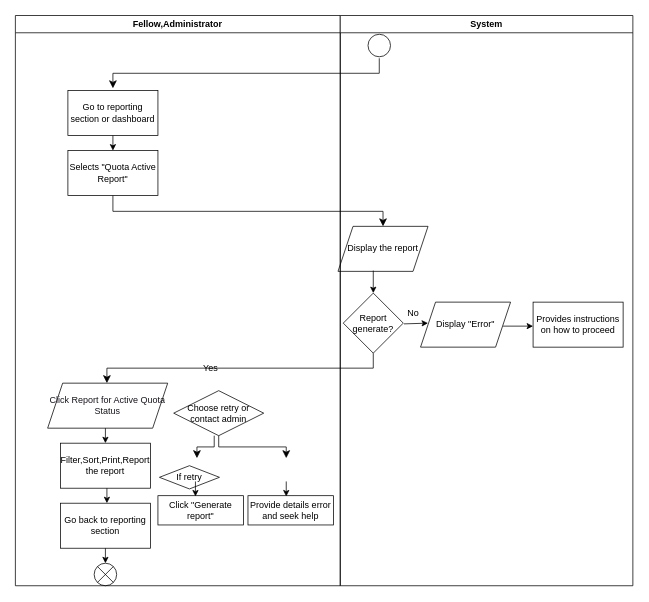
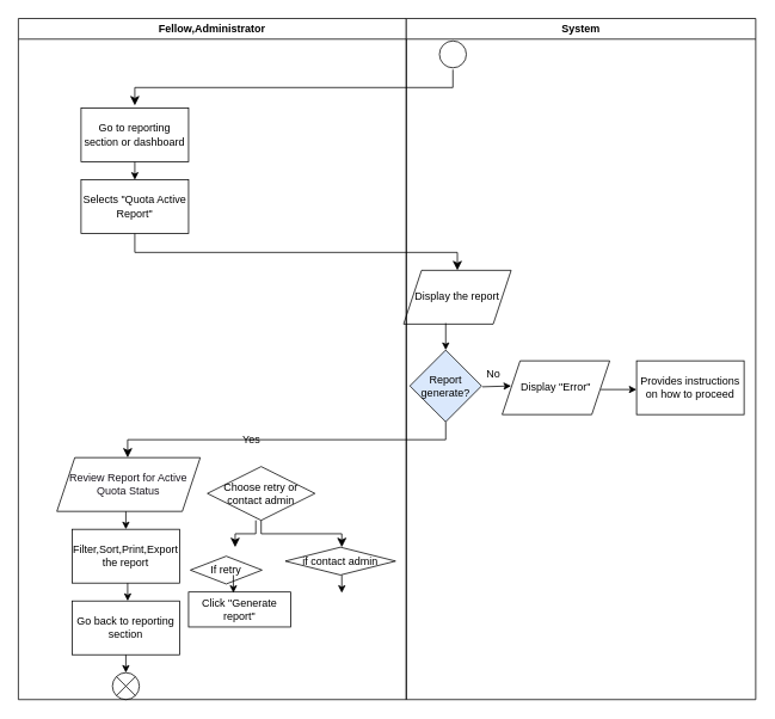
  <mxCell id="0" />
  <mxCell id="1" parent="0" />
  <mxCell id="2" value="" style="ellipse;" parent="1" vertex="1"><mxGeometry x="490" y="45" width="30" height="30" as="geometry" /></mxCell>
  <mxCell id="3" value="" style="edgeStyle=elbowEdgeStyle;elbow=vertical;endArrow=classic;html=1;curved=0;rounded=0;endSize=8;startSize=8;" parent="1" edge="1"><mxGeometry width="50" height="50" relative="1" as="geometry"><mxPoint x="505" y="77" as="sourcePoint" /><mxPoint x="150" y="117" as="targetPoint" /></mxGeometry></mxCell>
  <mxCell id="4" value="Go to reporting section or dashboard" style="rounded=0;whiteSpace=wrap;html=1;" parent="1" vertex="1"><mxGeometry x="90" y="120" width="120" height="60" as="geometry" /></mxCell>
  <mxCell id="5" value="" style="endArrow=classic;html=1;" parent="1" edge="1"><mxGeometry width="50" height="50" relative="1" as="geometry"><mxPoint x="150" y="180" as="sourcePoint" /><mxPoint x="150" y="200" as="targetPoint" /></mxGeometry></mxCell>
  <mxCell id="6" value="Selects &quot;Quota Active Report&quot;" style="rounded=0;whiteSpace=wrap;html=1;" parent="1" vertex="1"><mxGeometry x="90" y="200" width="120" height="60" as="geometry" /></mxCell>
  <mxCell id="7" value="" style="edgeStyle=elbowEdgeStyle;elbow=vertical;endArrow=classic;html=1;curved=0;rounded=0;endSize=8;startSize=8;entryX=0.5;entryY=0;entryDx=0;entryDy=0;" parent="1" target="8" edge="1"><mxGeometry width="50" height="50" relative="1" as="geometry"><mxPoint x="150" y="260" as="sourcePoint" /><mxPoint x="510" y="280" as="targetPoint" /><Array as="points" /></mxGeometry></mxCell>
  <mxCell id="8" value="Display the report" style="shape=parallelogram;perimeter=parallelogramPerimeter;whiteSpace=wrap;html=1;fixedSize=1;" parent="1" vertex="1"><mxGeometry x="450" y="301" width="120" height="60" as="geometry" /></mxCell>
  <mxCell id="9" value="" style="endArrow=classic;html=1;" parent="1" edge="1"><mxGeometry width="50" height="50" relative="1" as="geometry"><mxPoint x="497" y="360" as="sourcePoint" /><mxPoint x="497" y="390" as="targetPoint" /></mxGeometry></mxCell>
- <mxCell id="10" value="Report generate?" style="rhombus;whiteSpace=wrap;html=1;" parent="1" vertex="1"><mxGeometry x="457" y="390" width="80" height="80" as="geometry" /></mxCell>
+ <mxCell id="10" value="Report generate?" style="rhombus;whiteSpace=wrap;html=1;fillColor=#dae8fc;" parent="1" vertex="1"><mxGeometry x="457" y="390" width="80" height="80" as="geometry" /></mxCell>
  <mxCell id="11" value="" style="edgeStyle=elbowEdgeStyle;elbow=vertical;endArrow=classic;html=1;curved=0;rounded=0;endSize=8;startSize=8;" parent="1" edge="1"><mxGeometry width="50" height="50" relative="1" as="geometry"><mxPoint x="497" y="470" as="sourcePoint" /><mxPoint x="142" y="510" as="targetPoint" /></mxGeometry></mxCell>
- <mxCell id="12" value="&lt;font color=&quot;#18141d&quot;&gt;Click Report for Active Quota Status&lt;/font&gt;" style="shape=parallelogram;perimeter=parallelogramPerimeter;whiteSpace=wrap;html=1;fixedSize=1;fontFamily=Helvetica;fontSize=12;fontColor=rgb(240, 240, 240);align=center;strokeColor=#000000;fillColor=#FFFFFF;" parent="1" vertex="1"><mxGeometry x="63" y="510" width="160" height="60" as="geometry" /></mxCell>
+ <mxCell id="12" value="&lt;font color=&quot;#18141d&quot;&gt;Review Report for Active Quota Status&lt;/font&gt;" style="shape=parallelogram;perimeter=parallelogramPerimeter;whiteSpace=wrap;html=1;fixedSize=1;fontFamily=Helvetica;fontSize=12;fontColor=rgb(240, 240, 240);align=center;strokeColor=#000000;fillColor=#FFFFFF;" parent="1" vertex="1"><mxGeometry x="63" y="510" width="160" height="60" as="geometry" /></mxCell>
  <mxCell id="13" value="" style="endArrow=classic;html=1;" parent="1" edge="1"><mxGeometry width="50" height="50" relative="1" as="geometry"><mxPoint x="140" y="570" as="sourcePoint" /><mxPoint x="140" y="590" as="targetPoint" /></mxGeometry></mxCell>
- <mxCell id="14" value="Filter,Sort,Print,Report the report" style="rounded=0;whiteSpace=wrap;html=1;" parent="1" vertex="1"><mxGeometry x="80" y="590" width="120" height="60" as="geometry" /></mxCell>
+ <mxCell id="14" value="Filter,Sort,Print,Export the report" style="rounded=0;whiteSpace=wrap;html=1;" parent="1" vertex="1"><mxGeometry x="80" y="590" width="120" height="60" as="geometry" /></mxCell>
  <mxCell id="15" value="" style="endArrow=classic;html=1;" parent="1" edge="1"><mxGeometry width="50" height="50" relative="1" as="geometry"><mxPoint x="142" y="650" as="sourcePoint" /><mxPoint x="142" y="670" as="targetPoint" /></mxGeometry></mxCell>
  <mxCell id="16" value="Go back to reporting section" style="rounded=0;whiteSpace=wrap;html=1;" parent="1" vertex="1"><mxGeometry x="80" y="670" width="120" height="60" as="geometry" /></mxCell>
  <mxCell id="17" value="" style="endArrow=classic;html=1;" parent="1" edge="1"><mxGeometry width="50" height="50" relative="1" as="geometry"><mxPoint x="140" y="730" as="sourcePoint" /><mxPoint x="140" y="750" as="targetPoint" /></mxGeometry></mxCell>
  <mxCell id="18" value="" style="shape=sumEllipse;perimeter=ellipsePerimeter;whiteSpace=wrap;html=1;backgroundOutline=1;" parent="1" vertex="1"><mxGeometry x="125" y="750" width="30" height="30" as="geometry" /></mxCell>
  <mxCell id="19" value="Yes" style="text;html=1;align=center;verticalAlign=middle;resizable=0;points=[];autosize=1;strokeColor=none;fillColor=none;" parent="1" vertex="1"><mxGeometry x="260" y="475" width="40" height="30" as="geometry" /></mxCell>
  <mxCell id="20" value="" style="endArrow=classic;html=1;" parent="1" edge="1"><mxGeometry width="50" height="50" relative="1" as="geometry"><mxPoint x="538" y="431" as="sourcePoint" /><mxPoint x="570" y="430" as="targetPoint" /></mxGeometry></mxCell>
  <mxCell id="21" value="No" style="text;html=1;align=center;verticalAlign=middle;resizable=0;points=[];autosize=1;strokeColor=none;fillColor=none;" parent="1" vertex="1"><mxGeometry x="530" y="402" width="40" height="30" as="geometry" /></mxCell>
  <mxCell id="22" value="Display &quot;Error&quot;" style="shape=parallelogram;perimeter=parallelogramPerimeter;whiteSpace=wrap;html=1;fixedSize=1;" parent="1" vertex="1"><mxGeometry x="560" y="402" width="120" height="60" as="geometry" /></mxCell>
  <mxCell id="23" value="" style="endArrow=classic;html=1;" parent="1" edge="1"><mxGeometry width="50" height="50" relative="1" as="geometry"><mxPoint x="670" y="434" as="sourcePoint" /><mxPoint x="710" y="434" as="targetPoint" /></mxGeometry></mxCell>
  <mxCell id="24" value="Provides instructions on how to proceed" style="rounded=0;whiteSpace=wrap;html=1;" parent="1" vertex="1"><mxGeometry x="710" y="402" width="120" height="60" as="geometry" /></mxCell>
  <mxCell id="25" value="Fellow,Administrator" style="swimlane;whiteSpace=wrap;html=1;" parent="1" vertex="1"><mxGeometry x="20" width="433" height="760" as="geometry" y="20" /></mxCell>
  <mxCell id="26" value="Choose retry or contact admin" style="rhombus;whiteSpace=wrap;html=1;fontFamily=Helvetica;fontSize=12;fontColor=default;align=center;strokeColor=default;fillColor=default;" parent="25" vertex="1"><mxGeometry x="211" y="500" width="120" height="60" as="geometry" /></mxCell>
  <mxCell id="27" value="" style="edgeStyle=elbowEdgeStyle;elbow=vertical;endArrow=classic;html=1;curved=0;rounded=0;endSize=8;startSize=8;entryX=0.375;entryY=0;entryDx=0;entryDy=0;entryPerimeter=0;" parent="25" edge="1"><mxGeometry width="50" height="50" relative="1" as="geometry"><mxPoint x="265" y="560" as="sourcePoint" /><mxPoint x="242" y="590" as="targetPoint" /></mxGeometry></mxCell>
  <mxCell id="28" value="" style="edgeStyle=elbowEdgeStyle;elbow=vertical;endArrow=classic;html=1;curved=0;rounded=0;endSize=8;startSize=8;exitX=0.5;exitY=1;exitDx=0;exitDy=0;" parent="25" source="26" edge="1"><mxGeometry width="50" height="50" relative="1" as="geometry"><mxPoint x="311" y="560" as="sourcePoint" /><mxPoint x="361" y="590" as="targetPoint" /></mxGeometry></mxCell>
  <mxCell id="29" value="If retry" style="rhombus;whiteSpace=wrap;html=1;" parent="25" vertex="1"><mxGeometry x="192" y="600" width="80" height="31" as="geometry" /></mxCell>
  <mxCell id="30" value="Click &quot;Generate report&quot;" style="rounded=0;whiteSpace=wrap;html=1;" parent="25" vertex="1"><mxGeometry x="190" y="640" width="114" height="39" as="geometry" /></mxCell>
  <mxCell id="31" value="" style="endArrow=classic;html=1;" parent="25" edge="1"><mxGeometry width="50" height="50" relative="1" as="geometry"><mxPoint x="240" y="621" as="sourcePoint" /><mxPoint x="240" y="641" as="targetPoint" /></mxGeometry></mxCell>
- <mxCell id="33" value="Provide details error and seek help" style="rounded=0;whiteSpace=wrap;html=1;" parent="25" vertex="1"><mxGeometry x="310" y="640" width="114" height="39" as="geometry" /></mxCell>
+ <mxCell id="32" value="if contact admin" style="rhombus;whiteSpace=wrap;html=1;" parent="25" vertex="1"><mxGeometry x="298" y="590" width="123" height="31" as="geometry" /></mxCell>
  <mxCell id="34" value="" style="endArrow=classic;html=1;" parent="25" edge="1"><mxGeometry width="50" height="50" relative="1" as="geometry"><mxPoint x="361" y="621" as="sourcePoint" /><mxPoint x="361" y="641" as="targetPoint" /></mxGeometry></mxCell>
  <mxCell id="35" value="System" style="swimlane;whiteSpace=wrap;html=1;" parent="1" vertex="1"><mxGeometry x="453" width="390" height="760" as="geometry" y="20" /></mxCell>
